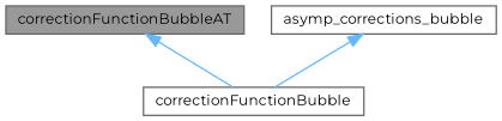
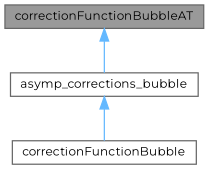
  digraph {
    fontname=Montserrat
    rankdir=TB
    node [color=grey40 fillcolor=white fontname=Montserrat fontsize=10 shape=box style=filled]
    edge [color=steelblue1 dir=back fontname=Montserrat fontsize=10 labelfontname=Helvetica labelfontsize=10 style=solid]
    n1 [color=gray40 fillcolor=grey60 fontcolor=black height=0.2 label=correctionFunctionBubbleAT width=0.4]
    n2 [height=0.2 label=correctionFunctionBubble width=0.4]
    n3 [height=0.2 label=asymp_corrections_bubble width=0.4]
-   n1 -> n2
+   n1 -> n3
    n3 -> n2
  }
